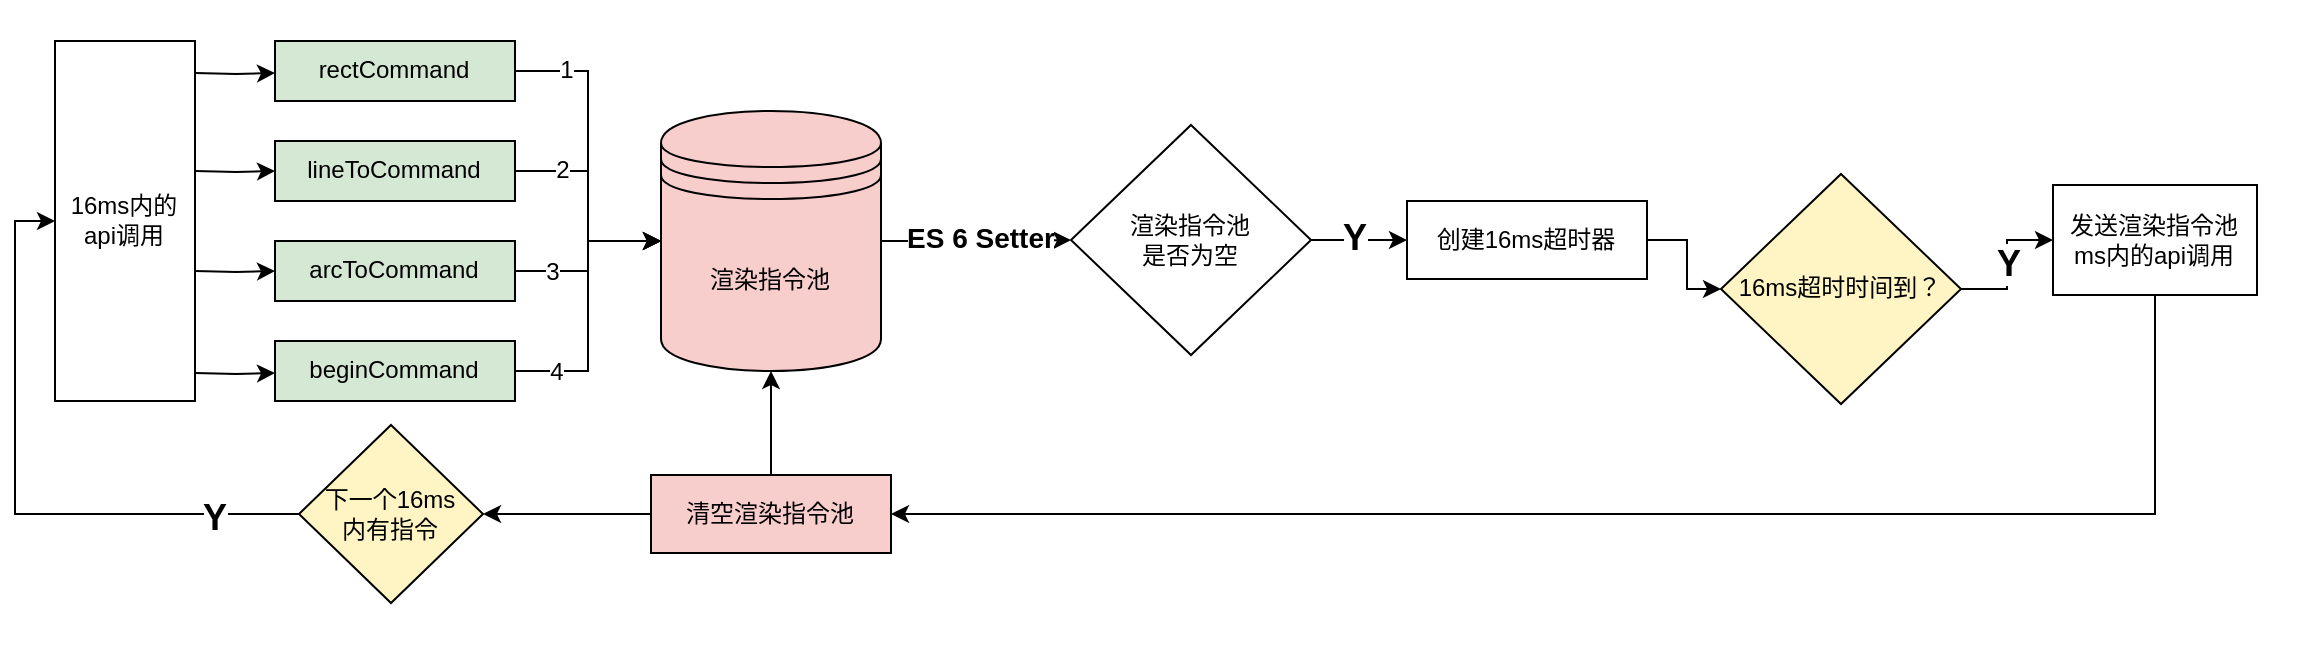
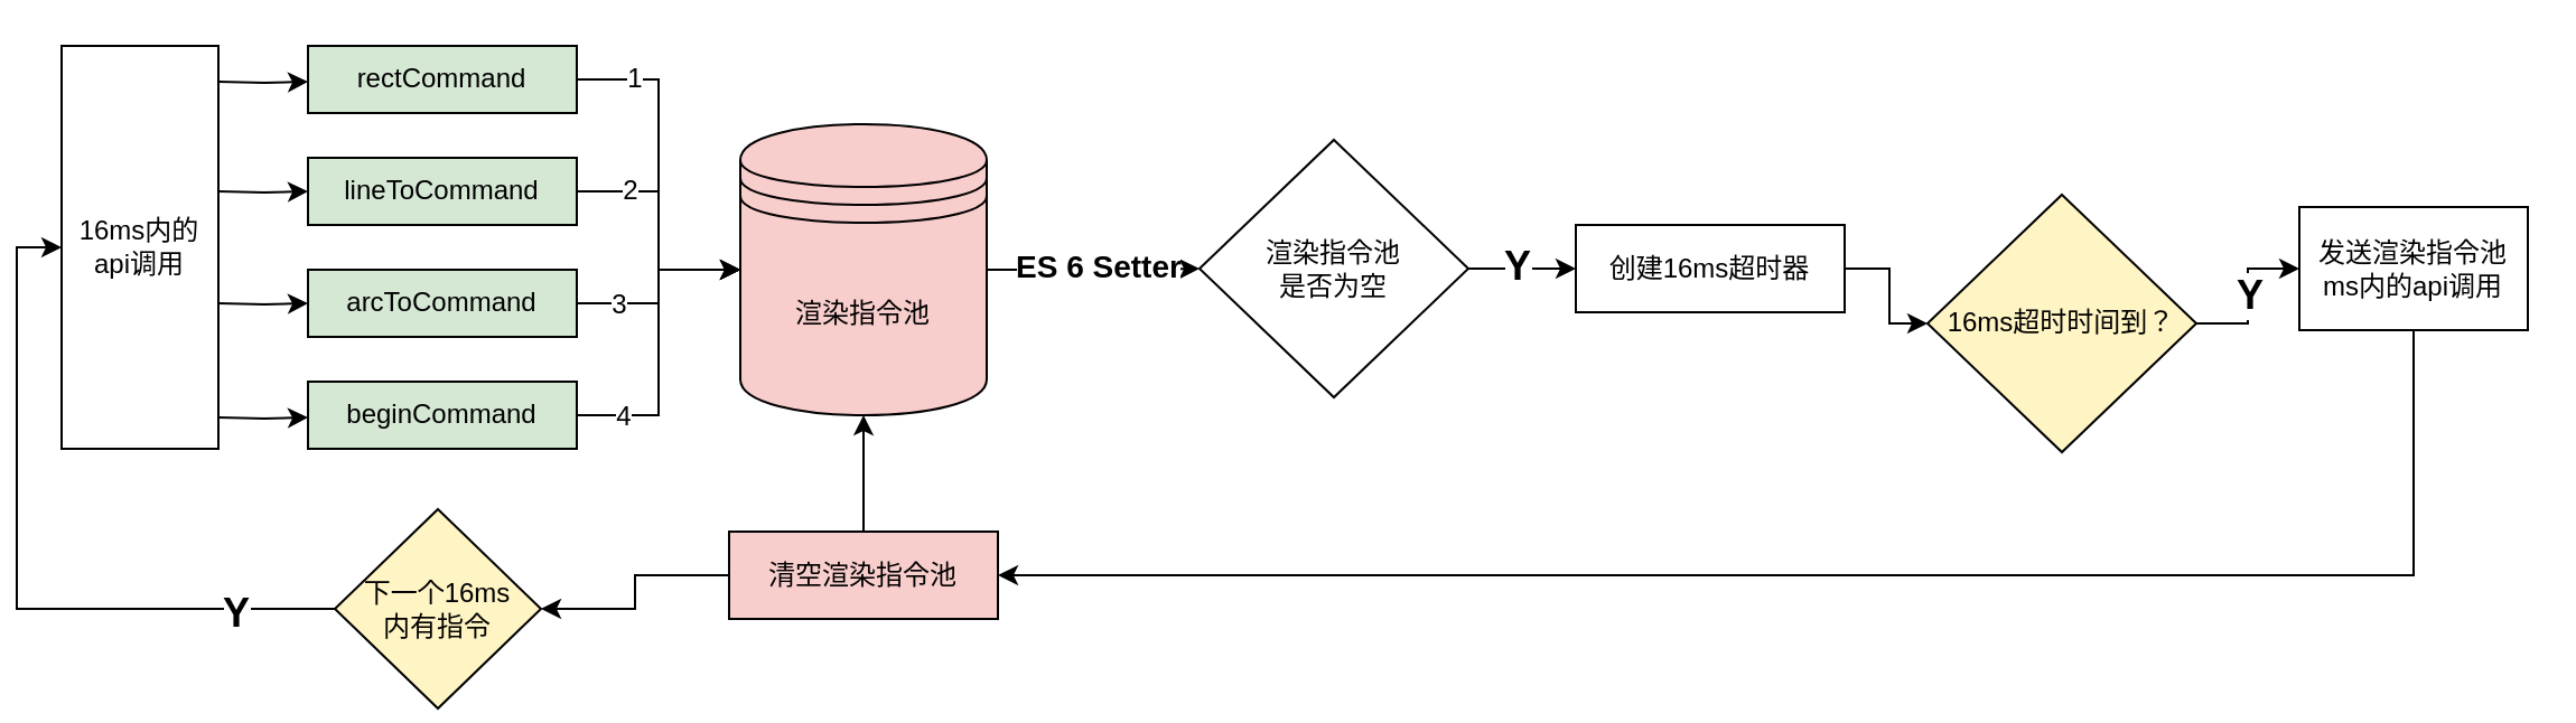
  <mxCell id="0" />
  <mxCell id="1" parent="0" />
  <mxCell id="2" value="16ms内的api调用" style="rounded=0;whiteSpace=wrap;html=1;" vertex="1" parent="1"><mxGeometry x="20" y="20" width="70" height="180" as="geometry" /></mxCell>
  <mxCell id="3" style="edgeStyle=orthogonalEdgeStyle;rounded=0;orthogonalLoop=1;jettySize=auto;html=1;entryX=0;entryY=0.5;entryDx=0;entryDy=0;" edge="1" parent="1" source="33" target="15"><mxGeometry relative="1" as="geometry" /></mxCell>
  <mxCell id="4" value="3" style="text;html=1;resizable=0;points=[];align=center;verticalAlign=middle;labelBackgroundColor=#ffffff;" vertex="1" connectable="0" parent="3"><mxGeometry x="-0.591" relative="1" as="geometry"><mxPoint as="offset" /></mxGeometry></mxCell>
  <mxCell id="5" style="edgeStyle=orthogonalEdgeStyle;rounded=0;orthogonalLoop=1;jettySize=auto;html=1;entryX=0;entryY=0.5;entryDx=0;entryDy=0;" edge="1" parent="1" source="7" target="15"><mxGeometry relative="1" as="geometry" /></mxCell>
  <mxCell id="6" value="4" style="text;html=1;resizable=0;points=[];align=center;verticalAlign=middle;labelBackgroundColor=#ffffff;" vertex="1" connectable="0" parent="5"><mxGeometry x="-0.711" relative="1" as="geometry"><mxPoint as="offset" /></mxGeometry></mxCell>
  <mxCell id="7" value="beginCommand" style="rounded=0;whiteSpace=wrap;html=1;fillColor=#D5E8D4;" vertex="1" parent="1"><mxGeometry x="130" y="170" width="120" height="30" as="geometry" /></mxCell>
  <mxCell id="8" style="edgeStyle=orthogonalEdgeStyle;rounded=0;orthogonalLoop=1;jettySize=auto;html=1;entryX=0;entryY=0.5;entryDx=0;entryDy=0;" edge="1" parent="1" source="10" target="15"><mxGeometry relative="1" as="geometry" /></mxCell>
  <mxCell id="9" value="2" style="text;html=1;resizable=0;points=[];align=center;verticalAlign=middle;labelBackgroundColor=#ffffff;" vertex="1" connectable="0" parent="8"><mxGeometry x="-0.579" y="1" relative="1" as="geometry"><mxPoint as="offset" /></mxGeometry></mxCell>
  <mxCell id="10" value="lineToCommand" style="rounded=0;whiteSpace=wrap;html=1;fillColor=#D5E8D4;" vertex="1" parent="1"><mxGeometry x="130" y="70" width="120" height="30" as="geometry" /></mxCell>
  <mxCell id="11" value="" style="edgeStyle=orthogonalEdgeStyle;rounded=0;orthogonalLoop=1;jettySize=auto;html=1;exitX=1;exitY=0.5;exitDx=0;exitDy=0;entryX=0;entryY=0.5;entryDx=0;entryDy=0;" edge="1" parent="1" source="32" target="15"><mxGeometry relative="1" as="geometry" /></mxCell>
  <mxCell id="12" value="1" style="text;html=1;resizable=0;points=[];align=center;verticalAlign=middle;labelBackgroundColor=#ffffff;" vertex="1" connectable="0" parent="11"><mxGeometry x="-0.683" y="1" relative="1" as="geometry"><mxPoint as="offset" /></mxGeometry></mxCell>
  <mxCell id="13" style="edgeStyle=orthogonalEdgeStyle;rounded=0;orthogonalLoop=1;jettySize=auto;html=1;exitX=1;exitY=0.5;exitDx=0;exitDy=0;" edge="1" parent="1" source="15" target="18"><mxGeometry relative="1" as="geometry" /></mxCell>
  <mxCell id="14" value="&lt;b&gt;&lt;font style=&quot;font-size: 14px&quot;&gt;ES 6 Setter&lt;/font&gt;&lt;/b&gt;" style="text;html=1;resizable=0;points=[];align=center;verticalAlign=middle;labelBackgroundColor=#ffffff;" vertex="1" connectable="0" parent="13"><mxGeometry x="0.043" y="1" relative="1" as="geometry"><mxPoint as="offset" /></mxGeometry></mxCell>
  <mxCell id="15" value="渲染指令池" style="shape=datastore;whiteSpace=wrap;html=1;fillColor=#F8CECC;" vertex="1" parent="1"><mxGeometry x="323" y="55" width="110" height="130" as="geometry" /></mxCell>
  <mxCell id="16" style="edgeStyle=orthogonalEdgeStyle;rounded=0;orthogonalLoop=1;jettySize=auto;html=1;exitX=1;exitY=0.5;exitDx=0;exitDy=0;entryX=0;entryY=0.5;entryDx=0;entryDy=0;" edge="1" parent="1" source="18" target="20"><mxGeometry relative="1" as="geometry" /></mxCell>
  <mxCell id="17" value="&lt;font style=&quot;font-size: 18px&quot;&gt;&lt;b&gt;Y&lt;/b&gt;&lt;/font&gt;" style="text;html=1;resizable=0;points=[];align=center;verticalAlign=middle;labelBackgroundColor=#ffffff;" vertex="1" connectable="0" parent="16"><mxGeometry x="-0.127" y="1" relative="1" as="geometry"><mxPoint as="offset" /></mxGeometry></mxCell>
  <mxCell id="18" value="渲染指令池&lt;br&gt;是否为空" style="rhombus;whiteSpace=wrap;html=1;" vertex="1" parent="1"><mxGeometry x="528" y="62" width="120" height="115" as="geometry" /></mxCell>
  <mxCell id="19" style="edgeStyle=orthogonalEdgeStyle;rounded=0;orthogonalLoop=1;jettySize=auto;html=1;exitX=1;exitY=0.5;exitDx=0;exitDy=0;" edge="1" parent="1" source="20" target="37"><mxGeometry relative="1" as="geometry" /></mxCell>
  <mxCell id="20" value="创建16ms超时器" style="rounded=0;whiteSpace=wrap;html=1;" vertex="1" parent="1"><mxGeometry x="696" y="100" width="120" height="39" as="geometry" /></mxCell>
  <mxCell id="21" style="edgeStyle=orthogonalEdgeStyle;rounded=0;orthogonalLoop=1;jettySize=auto;html=1;exitX=1;exitY=0.5;exitDx=0;exitDy=0;" edge="1" parent="1" source="37" target="24"><mxGeometry relative="1" as="geometry" /></mxCell>
  <mxCell id="22" value="&lt;font style=&quot;font-size: 18px&quot;&gt;&lt;b&gt;Y&lt;/b&gt;&lt;/font&gt;" style="text;html=1;resizable=0;points=[];align=center;verticalAlign=middle;labelBackgroundColor=#ffffff;" vertex="1" connectable="0" parent="21"><mxGeometry y="-1" relative="1" as="geometry"><mxPoint x="-1" y="-1" as="offset" /></mxGeometry></mxCell>
  <mxCell id="23" style="edgeStyle=orthogonalEdgeStyle;rounded=0;orthogonalLoop=1;jettySize=auto;html=1;exitX=0.5;exitY=1;exitDx=0;exitDy=0;entryX=1;entryY=0.5;entryDx=0;entryDy=0;" edge="1" parent="1" source="24" target="27"><mxGeometry relative="1" as="geometry" /></mxCell>
  <mxCell id="24" value="发送渲染指令池&lt;br&gt;ms内的api调用" style="rounded=0;whiteSpace=wrap;html=1;" vertex="1" parent="1"><mxGeometry x="1019" y="92" width="102" height="55" as="geometry" /></mxCell>
  <mxCell id="25" style="edgeStyle=orthogonalEdgeStyle;rounded=0;orthogonalLoop=1;jettySize=auto;html=1;exitX=0.5;exitY=0;exitDx=0;exitDy=0;entryX=0.5;entryY=1;entryDx=0;entryDy=0;" edge="1" parent="1" source="27" target="15"><mxGeometry relative="1" as="geometry" /></mxCell>
  <mxCell id="26" style="edgeStyle=orthogonalEdgeStyle;rounded=0;orthogonalLoop=1;jettySize=auto;html=1;entryX=1;entryY=0.5;entryDx=0;entryDy=0;" edge="1" parent="1" source="27" target="36"><mxGeometry relative="1" as="geometry" /></mxCell>
  <mxCell id="27" value="清空渲染指令池" style="rounded=0;whiteSpace=wrap;html=1;fillColor=#F8CECC;" vertex="1" parent="1"><mxGeometry x="318" y="237" width="120" height="39" as="geometry" /></mxCell>
  <mxCell id="28" style="edgeStyle=orthogonalEdgeStyle;rounded=0;orthogonalLoop=1;jettySize=auto;html=1;" edge="1" parent="1"><mxGeometry relative="1" as="geometry"><mxPoint x="90" y="36" as="sourcePoint" /><mxPoint x="130" y="36" as="targetPoint" /></mxGeometry></mxCell>
  <mxCell id="29" style="edgeStyle=orthogonalEdgeStyle;rounded=0;orthogonalLoop=1;jettySize=auto;html=1;" edge="1" parent="1"><mxGeometry relative="1" as="geometry"><mxPoint x="90" y="85" as="sourcePoint" /><mxPoint x="130" y="85" as="targetPoint" /></mxGeometry></mxCell>
  <mxCell id="30" style="edgeStyle=orthogonalEdgeStyle;rounded=0;orthogonalLoop=1;jettySize=auto;html=1;" edge="1" parent="1"><mxGeometry relative="1" as="geometry"><mxPoint x="90" y="135" as="sourcePoint" /><mxPoint x="130" y="135" as="targetPoint" /></mxGeometry></mxCell>
  <mxCell id="31" style="edgeStyle=orthogonalEdgeStyle;rounded=0;orthogonalLoop=1;jettySize=auto;html=1;" edge="1" parent="1"><mxGeometry relative="1" as="geometry"><mxPoint x="90" y="186" as="sourcePoint" /><mxPoint x="130" y="186" as="targetPoint" /></mxGeometry></mxCell>
  <mxCell id="32" value="rectCommand" style="rounded=0;whiteSpace=wrap;html=1;fillColor=#D5E8D4;" vertex="1" parent="1"><mxGeometry x="130" y="20" width="120" height="30" as="geometry" /></mxCell>
  <mxCell id="33" value="arcToCommand" style="rounded=0;whiteSpace=wrap;html=1;fillColor=#D5E8D4;" vertex="1" parent="1"><mxGeometry x="130" y="120" width="120" height="30" as="geometry" /></mxCell>
  <mxCell id="34" style="edgeStyle=orthogonalEdgeStyle;rounded=0;orthogonalLoop=1;jettySize=auto;html=1;exitX=0;exitY=0.5;exitDx=0;exitDy=0;entryX=0;entryY=0.5;entryDx=0;entryDy=0;" edge="1" parent="1" source="36" target="2"><mxGeometry relative="1" as="geometry" /></mxCell>
  <mxCell id="35" value="&lt;font style=&quot;font-size: 18px&quot;&gt;&lt;b&gt;Y&lt;/b&gt;&lt;/font&gt;" style="text;html=1;resizable=0;points=[];align=center;verticalAlign=middle;labelBackgroundColor=#ffffff;" vertex="1" connectable="0" parent="34"><mxGeometry x="-0.723" y="2" relative="1" as="geometry"><mxPoint as="offset" /></mxGeometry></mxCell>
- <mxCell id="36" value="下一个16ms&lt;br&gt;内有指令" style="rhombus;whiteSpace=wrap;html=1;fillColor=#FFF4C3;" vertex="1" parent="1"><mxGeometry x="142" y="212" width="92" height="89" as="geometry" /></mxCell>
+ <mxCell id="36" value="下一个16ms&lt;br&gt;内有指令" style="rhombus;whiteSpace=wrap;html=1;fillColor=#FFF4C3;" vertex="1" parent="1"><mxGeometry x="142" y="227" width="92" height="89" as="geometry" /></mxCell>
  <mxCell id="37" value="16ms超时时间到？" style="rhombus;whiteSpace=wrap;html=1;fillColor=#FFF4C3;" vertex="1" parent="1"><mxGeometry x="853" y="86.5" width="120" height="115" as="geometry" /></mxCell>
